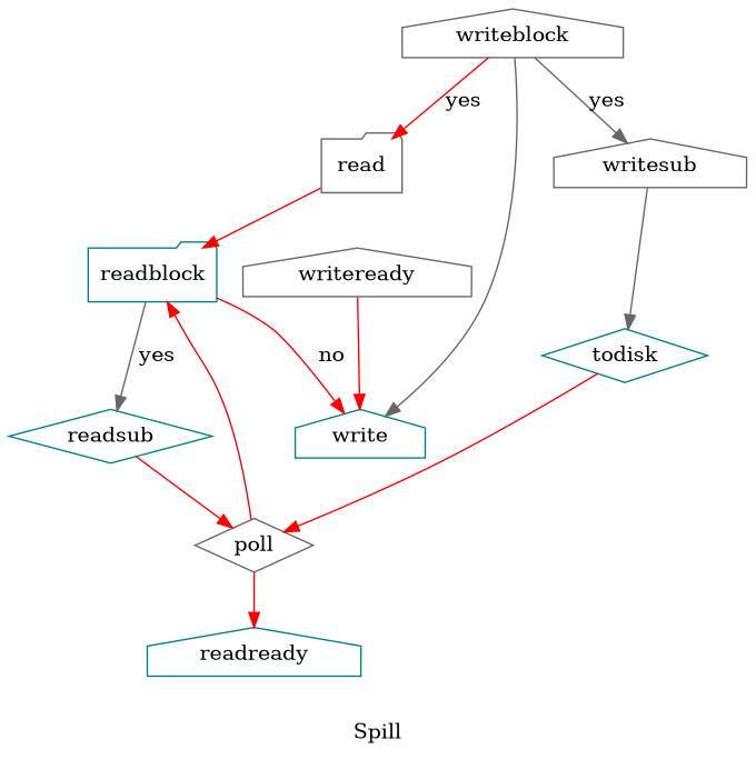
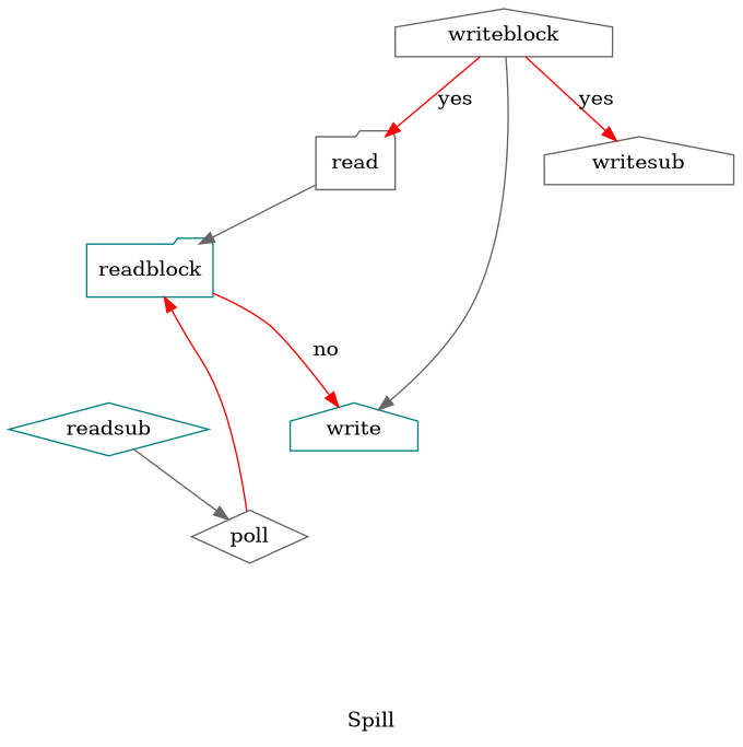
  digraph {
    label=Spill
    node [color=gray40 shape=house]
    edge [color=red]
    read [shape=folder]
    readblock [color=teal shape=folder]
    readsub [color=teal shape=diamond]
    write [color=teal]
    poll [shape=diamond]
-   readready [color=teal]
-   writeready
    writeblock
    writesub
-   todisk [color=teal shape=diamond]
-   read -> readblock
-   readblock -> readsub [color=gray40 label=yes]
+   read -> readblock [color=gray40]
    readblock -> write [label=no]
-   readsub -> poll
+   readsub -> poll [color=gray40]
    poll -> readblock
-   poll -> readready
-   writeready -> write
    writeblock -> read [label=yes]
    writeblock -> write [color=gray40]
-   writeblock -> writesub [color=gray40 label=yes]
-   writesub -> todisk [color=gray40]
-   todisk -> poll
+   writeblock -> writesub [label=yes]
  }
